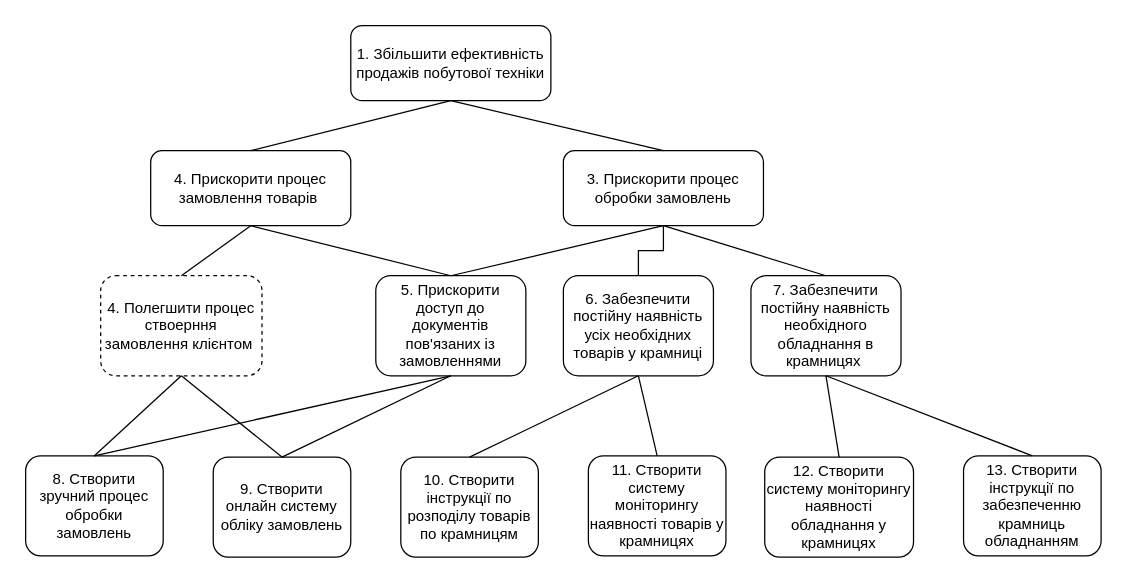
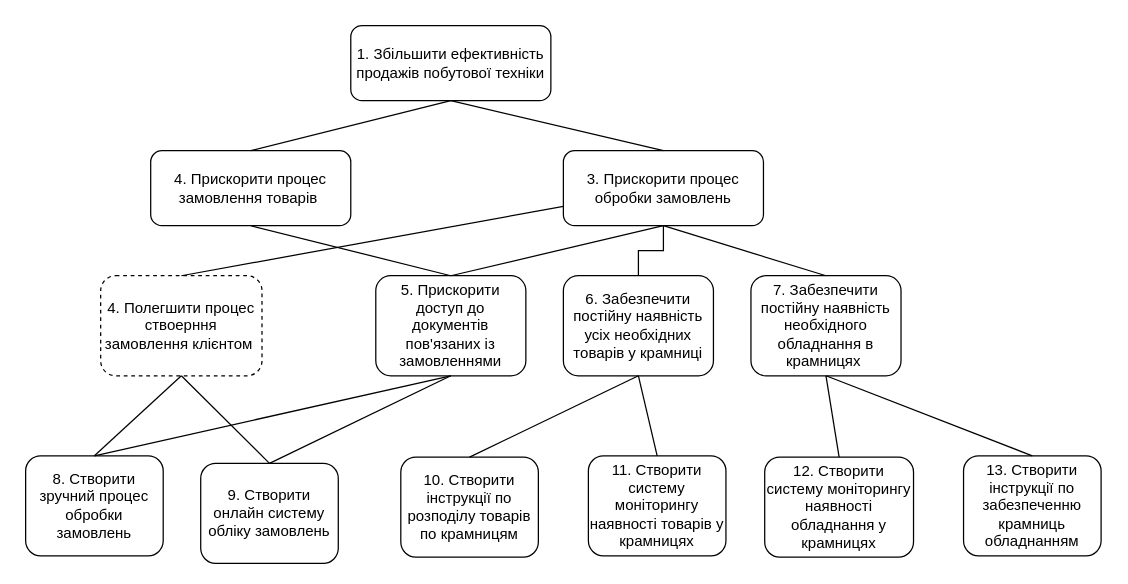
  <mxCell id="0" />
  <mxCell id="1" parent="0" />
  <mxCell id="2" value="1. Збільшити ефективність продажів побутової техніки" style="rounded=1;whiteSpace=wrap;html=1;" parent="1" vertex="1"><mxGeometry x="280" y="20" width="160" height="60" as="geometry" /></mxCell>
  <mxCell id="3" value="4. Прискорити процес замовлення товарів&amp;nbsp;" style="rounded=1;whiteSpace=wrap;html=1;" parent="1" vertex="1"><mxGeometry x="120" y="120" width="160" height="60" as="geometry" /></mxCell>
  <mxCell id="4" value="3. Прискорити процес обробки замовлень" style="rounded=1;whiteSpace=wrap;html=1;" parent="1" vertex="1"><mxGeometry x="450" y="120" width="160" height="60" as="geometry" /></mxCell>
  <mxCell id="5" value="" style="endArrow=none;html=1;rounded=0;entryX=0.5;entryY=1;entryDx=0;entryDy=0;exitX=0.5;exitY=0;exitDx=0;exitDy=0;" parent="1" source="3" target="2" edge="1"><mxGeometry width="50" height="50" relative="1" as="geometry"><mxPoint x="280" y="140" as="sourcePoint" /><mxPoint x="330" y="90" as="targetPoint" /></mxGeometry></mxCell>
  <mxCell id="6" value="" style="endArrow=none;html=1;rounded=0;entryX=0.5;entryY=1;entryDx=0;entryDy=0;exitX=0.5;exitY=0;exitDx=0;exitDy=0;" parent="1" source="4" target="2" edge="1"><mxGeometry width="50" height="50" relative="1" as="geometry"><mxPoint x="250" y="130" as="sourcePoint" /><mxPoint x="370" y="90" as="targetPoint" /></mxGeometry></mxCell>
  <mxCell id="7" value="4. Полегшити процес ствоерння замовлення клієнтом&amp;nbsp;" style="rounded=1;whiteSpace=wrap;html=1;dashed=1;" parent="1" vertex="1"><mxGeometry x="80" y="220" width="129" height="80" as="geometry" /></mxCell>
  <mxCell id="8" value="5. Прискорити доступ до документів пов'язаних із замовленнями" style="rounded=1;whiteSpace=wrap;html=1;" parent="1" vertex="1"><mxGeometry x="300" y="220" width="120" height="80" as="geometry" /></mxCell>
  <mxCell id="9" value="6. Забезпечити постійну наявність усіх необхідних товарів у крамниці" style="rounded=1;whiteSpace=wrap;html=1;" parent="1" vertex="1"><mxGeometry x="450" y="220" width="120" height="80" as="geometry" /></mxCell>
  <mxCell id="10" value="7. Забезпечити постійну наявність необхідного обладнання в крамницях&amp;nbsp;" style="rounded=1;whiteSpace=wrap;html=1;" parent="1" vertex="1"><mxGeometry x="600" y="220" width="120" height="80" as="geometry" /></mxCell>
- <mxCell id="11" value="" style="endArrow=none;html=1;rounded=0;entryX=0.5;entryY=1;entryDx=0;entryDy=0;exitX=0.5;exitY=0;exitDx=0;exitDy=0;" parent="1" source="7" target="3" edge="1"><mxGeometry width="50" height="50" relative="1" as="geometry"><mxPoint x="220" y="130" as="sourcePoint" /><mxPoint x="370" y="90" as="targetPoint" /></mxGeometry></mxCell>
+ <mxCell id="11" value="" style="endArrow=none;html=1;rounded=0;exitX=0.5;exitY=0;exitDx=0;exitDy=0;" parent="1" source="7" target="4" edge="1"><mxGeometry width="50" height="50" relative="1" as="geometry"><mxPoint x="220" y="130" as="sourcePoint" /><mxPoint x="370" y="90" as="targetPoint" /></mxGeometry></mxCell>
  <mxCell id="12" value="" style="endArrow=none;html=1;rounded=0;entryX=0.5;entryY=1;entryDx=0;entryDy=0;exitX=0.5;exitY=0;exitDx=0;exitDy=0;" parent="1" source="8" target="3" edge="1"><mxGeometry width="50" height="50" relative="1" as="geometry"><mxPoint x="220" y="230" as="sourcePoint" /><mxPoint x="220" y="190" as="targetPoint" /></mxGeometry></mxCell>
  <mxCell id="13" value="" style="endArrow=none;html=1;rounded=0;entryX=0.5;entryY=1;entryDx=0;entryDy=0;exitX=0.5;exitY=0;exitDx=0;exitDy=0;" parent="1" source="8" target="4" edge="1"><mxGeometry width="50" height="50" relative="1" as="geometry"><mxPoint x="370" y="230" as="sourcePoint" /><mxPoint x="220" y="190" as="targetPoint" /></mxGeometry></mxCell>
  <mxCell id="14" value="" style="endArrow=none;html=1;rounded=0;entryX=0.5;entryY=1;entryDx=0;entryDy=0;exitX=0.5;exitY=0;exitDx=0;exitDy=0;edgeStyle=orthogonalEdgeStyle;" parent="1" source="9" target="4" edge="1"><mxGeometry width="50" height="50" relative="1" as="geometry"><mxPoint x="370" y="230" as="sourcePoint" /><mxPoint x="520" y="190" as="targetPoint" /></mxGeometry></mxCell>
  <mxCell id="15" value="" style="endArrow=none;html=1;rounded=0;entryX=0.5;entryY=1;entryDx=0;entryDy=0;exitX=0.5;exitY=0;exitDx=0;exitDy=0;" parent="1" source="10" target="4" edge="1"><mxGeometry width="50" height="50" relative="1" as="geometry"><mxPoint x="520" y="230" as="sourcePoint" /><mxPoint x="520" y="190" as="targetPoint" /></mxGeometry></mxCell>
  <mxCell id="16" value="8. Створити зручний процес обробки замовлень" style="rounded=1;whiteSpace=wrap;html=1;" parent="1" vertex="1"><mxGeometry x="20" y="364" width="110" height="80" as="geometry" /></mxCell>
- <mxCell id="17" value="9. Створити онлайн систему обліку замовлень" style="rounded=1;whiteSpace=wrap;html=1;" parent="1" vertex="1"><mxGeometry x="170" y="365" width="110" height="80" as="geometry" /></mxCell>
+ <mxCell id="17" value="9. Створити онлайн систему обліку замовлень" style="rounded=1;whiteSpace=wrap;html=1;" parent="1" vertex="1"><mxGeometry x="160" y="370" width="110" height="80" as="geometry" /></mxCell>
  <mxCell id="18" value="" style="endArrow=none;html=1;rounded=0;entryX=0.5;entryY=1;entryDx=0;entryDy=0;exitX=0.5;exitY=0;exitDx=0;exitDy=0;" parent="1" source="16" target="7" edge="1"><mxGeometry width="50" height="50" relative="1" as="geometry"><mxPoint x="70" y="230" as="sourcePoint" /><mxPoint x="220" y="190" as="targetPoint" /></mxGeometry></mxCell>
  <mxCell id="19" value="" style="endArrow=none;html=1;rounded=0;entryX=0.5;entryY=1;entryDx=0;entryDy=0;exitX=0.5;exitY=0;exitDx=0;exitDy=0;" parent="1" source="17" target="7" edge="1"><mxGeometry width="50" height="50" relative="1" as="geometry"><mxPoint x="485" y="395" as="sourcePoint" /><mxPoint x="410" y="330" as="targetPoint" /></mxGeometry></mxCell>
  <mxCell id="20" value="" style="endArrow=none;html=1;rounded=0;entryX=0.5;entryY=1;entryDx=0;entryDy=0;exitX=0.5;exitY=0;exitDx=0;exitDy=0;" parent="1" source="16" target="8" edge="1"><mxGeometry width="50" height="50" relative="1" as="geometry"><mxPoint x="295" y="375" as="sourcePoint" /><mxPoint x="70" y="310" as="targetPoint" /></mxGeometry></mxCell>
  <mxCell id="21" value="" style="endArrow=none;html=1;rounded=0;entryX=0.5;entryY=1;entryDx=0;entryDy=0;exitX=0.5;exitY=0;exitDx=0;exitDy=0;" parent="1" source="17" target="8" edge="1"><mxGeometry width="50" height="50" relative="1" as="geometry"><mxPoint x="145" y="375" as="sourcePoint" /><mxPoint x="370" y="310" as="targetPoint" /></mxGeometry></mxCell>
  <mxCell id="22" value="11. Створити систему моніторингу наявності товарів у крамницях" style="rounded=1;whiteSpace=wrap;html=1;" vertex="1" parent="1"><mxGeometry x="470" y="364" width="110" height="80" as="geometry" /></mxCell>
  <mxCell id="23" value="10. Створити інструкції по розподілу товарів по крамницям" style="rounded=1;whiteSpace=wrap;html=1;" vertex="1" parent="1"><mxGeometry x="320" y="365" width="110" height="80" as="geometry" /></mxCell>
  <mxCell id="24" value="" style="endArrow=none;html=1;rounded=0;entryX=0.5;entryY=1;entryDx=0;entryDy=0;exitX=0.5;exitY=0;exitDx=0;exitDy=0;" edge="1" parent="1" source="23" target="9"><mxGeometry width="50" height="50" relative="1" as="geometry"><mxPoint x="295" y="375" as="sourcePoint" /><mxPoint x="370" y="310" as="targetPoint" /></mxGeometry></mxCell>
  <mxCell id="25" value="" style="endArrow=none;html=1;rounded=0;entryX=0.5;entryY=1;entryDx=0;entryDy=0;exitX=0.5;exitY=0;exitDx=0;exitDy=0;" edge="1" parent="1" source="22" target="9"><mxGeometry width="50" height="50" relative="1" as="geometry"><mxPoint x="455" y="375" as="sourcePoint" /><mxPoint x="520" y="310" as="targetPoint" /></mxGeometry></mxCell>
  <mxCell id="26" value="12. Створити систему моніторингу наявності обладнання у крамницях" style="rounded=1;whiteSpace=wrap;html=1;" vertex="1" parent="1"><mxGeometry x="611" y="365" width="119" height="80" as="geometry" /></mxCell>
  <mxCell id="27" value="13. Створити інструкції по забезпеченню крамниць обладнанням" style="rounded=1;whiteSpace=wrap;html=1;" vertex="1" parent="1"><mxGeometry x="770" y="364" width="110" height="80" as="geometry" /></mxCell>
  <mxCell id="28" value="" style="endArrow=none;html=1;rounded=0;entryX=0.5;entryY=1;entryDx=0;entryDy=0;exitX=0.5;exitY=0;exitDx=0;exitDy=0;" edge="1" parent="1" source="26" target="10"><mxGeometry width="50" height="50" relative="1" as="geometry"><mxPoint x="595" y="375" as="sourcePoint" /><mxPoint x="520" y="310" as="targetPoint" /></mxGeometry></mxCell>
  <mxCell id="29" value="" style="endArrow=none;html=1;rounded=0;entryX=0.5;entryY=1;entryDx=0;entryDy=0;exitX=0.5;exitY=0;exitDx=0;exitDy=0;" edge="1" parent="1" source="27" target="10"><mxGeometry width="50" height="50" relative="1" as="geometry"><mxPoint x="735" y="375" as="sourcePoint" /><mxPoint x="670" y="310" as="targetPoint" /></mxGeometry></mxCell>
